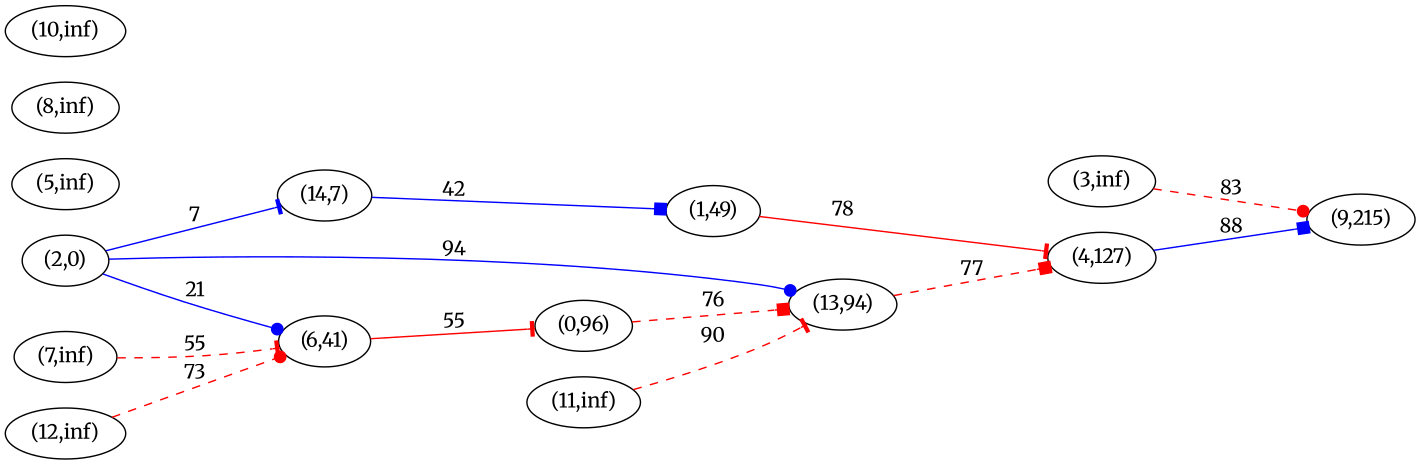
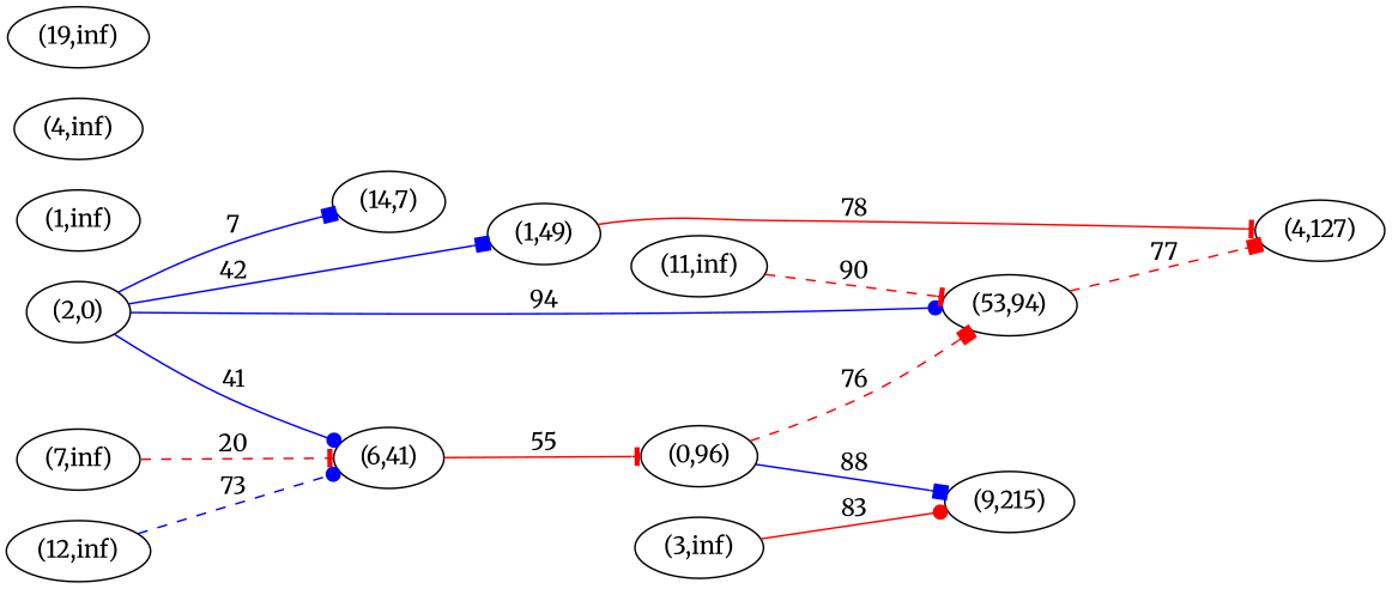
  digraph {
    fontname=Merriweather
    rankdir=LR
    ranksep=equally
    node [fontname=Merriweather]
    edge [arrowhead=tee color=red fontname=Merriweather]
    "(0,96)"
-   "(13,94)"
+   "(13,94)" [label="(53,94)"]
    "(4,127)"
    "(9,215)"
    "(1,49)"
    "(2,0)"
    "(6,41)"
    "(14,7)"
    "(3,inf)"
-   "(5,inf)"
+   "(5,inf)" [label="(1,inf)"]
    "(7,inf)"
-   "(8,inf)"
-   "(10,inf)"
+   "(8,inf)" [label="(4,inf)"]
+   "(10,inf)" [label="(19,inf)"]
    "(11,inf)"
    "(12,inf)"
    subgraph sub_1 {
      rank=same
      "(0,96)"
    }
    subgraph sub_2 {
      rank=same
    }
    subgraph sub_3 {
      rank=same
      "(13,94)"
    }
    subgraph sub_4 {
      rank=same
      "(4,127)"
    }
    subgraph sub_5 {
      rank=same
      "(9,215)"
    }
    subgraph sub_6 {
      rank=same
      "(1,49)"
    }
    subgraph sub_7 {
      rank=same
      "(2,0)"
    }
    subgraph sub_8 {
      rank=same
      "(6,41)"
      "(14,7)"
    }
    subgraph sub_9 {
      rank=same
    }
    subgraph sub_10 {
      rank=same
      "(3,inf)"
    }
    subgraph sub_11 {
      rank=same
    }
    subgraph sub_12 {
      rank=same
      "(5,inf)"
    }
    subgraph sub_13 {
      rank=same
      "(7,inf)"
    }
    subgraph sub_14 {
      rank=same
    }
    subgraph sub_15 {
      rank=same
      "(8,inf)"
    }
    subgraph sub_16 {
      rank=same
      "(10,inf)"
    }
    subgraph sub_17 {
      rank=same
      "(11,inf)"
    }
    subgraph sub_18 {
      rank=same
    }
    subgraph sub_19 {
      rank=same
      "(12,inf)"
    }
    subgraph sub_20 {
      rank=same
    }
    "(0,96)" -> "(13,94)" [arrowhead=box label=76 style=dashed]
    "(13,94)" -> "(4,127)" [arrowhead=box label=77 style=dashed]
-   "(4,127)" -> "(9,215)" [arrowhead=box color=blue label=88]
+   "(0,96)" -> "(9,215)" [arrowhead=box color=blue label=88]
    "(1,49)" -> "(4,127)" [label=78]
    "(2,0)" -> "(13,94)" [arrowhead=dot color=blue label=94]
-   "(2,0)" -> "(6,41)" [arrowhead=dot color=blue label=21]
-   "(2,0)" -> "(14,7)" [color=blue label=7]
+   "(2,0)" -> "(6,41)" [arrowhead=dot color=blue label=41]
+   "(2,0)" -> "(14,7)" [arrowhead=box color=blue label=7]
    "(6,41)" -> "(0,96)" [label=55]
-   "(14,7)" -> "(1,49)" [arrowhead=box color=blue label=42]
-   "(3,inf)" -> "(9,215)" [arrowhead=dot label=83 style=dashed]
-   "(7,inf)" -> "(6,41)" [label=55 style=dashed]
+   "(2,0)" -> "(1,49)" [arrowhead=box color=blue label=42]
+   "(3,inf)" -> "(9,215)" [arrowhead=dot label=83 style=solid]
+   "(7,inf)" -> "(6,41)" [label=20 style=dashed]
    "(11,inf)" -> "(13,94)" [label=90 style=dashed]
-   "(12,inf)" -> "(6,41)" [arrowhead=dot label=73 style=dashed]
+   "(12,inf)" -> "(6,41)" [arrowhead=dot color=blue label=73 style=dashed]
  }
